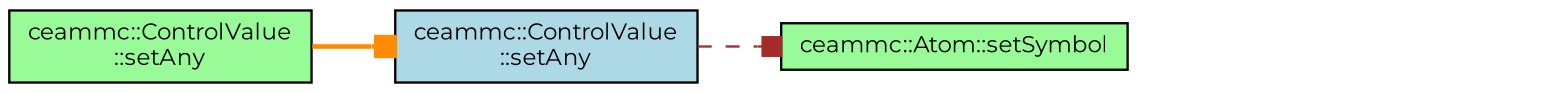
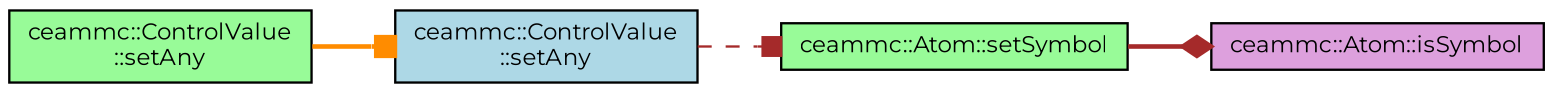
  digraph {
    rankdir=LR
    fontname=Montserrat
    node [color=black fillcolor=palegreen fontname=Montserrat fontsize=10 shape=record style=filled]
    edge [color=brown fontname=Montserrat fontsize=10 labelfontname=Helvetica labelfontsize=10 style=bold arrowhead=box]
    n1 [fontcolor=black height=0.2 label="ceammc::ControlValue\l::setAny" width=0.4]
    n2 [fillcolor=lightblue height=0.2 label="ceammc::ControlValue\l::setAny" width=0.4]
    n3 [height=0.2 label="ceammc::Atom::setSymbol" width=0.4]
+   n4 [fillcolor=plum height=0.2 label="ceammc::Atom::isSymbol" width=0.4]
    n1 -> n2 [color=darkorange]
    n2 -> n3 [style=dashed]
+   n3 -> n4 [arrowhead=diamond]
  }
